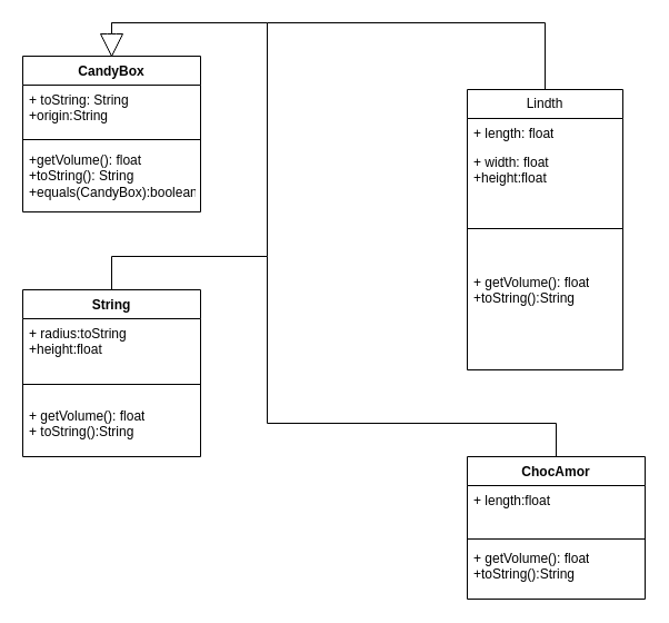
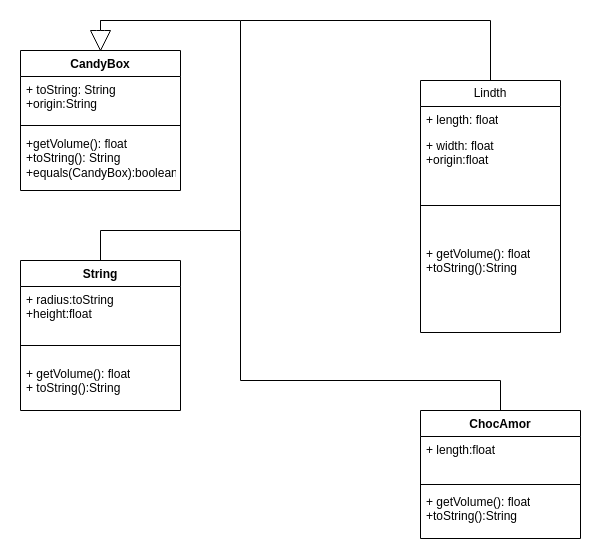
  <mxCell id="0" />
  <mxCell id="1" parent="0" />
  <mxCell id="2" value="CandyBox" style="swimlane;fontStyle=1;align=center;verticalAlign=top;childLayout=stackLayout;horizontal=1;startSize=26;horizontalStack=0;resizeParent=1;resizeParentMax=0;resizeLast=0;collapsible=1;marginBottom=0;whiteSpace=wrap;html=1;" parent="1" vertex="1"><mxGeometry x="20" y="50" width="160" height="140" as="geometry" /></mxCell>
  <mxCell id="3" value="+ toString: String&lt;br&gt;+origin:String" style="text;strokeColor=none;fillColor=none;align=left;verticalAlign=top;spacingLeft=4;spacingRight=4;overflow=hidden;rotatable=0;points=[[0,0.5],[1,0.5]];portConstraint=eastwest;whiteSpace=wrap;html=1;" parent="2" vertex="1"><mxGeometry y="26" width="160" height="44" as="geometry" /></mxCell>
  <mxCell id="4" value="" style="line;strokeWidth=1;fillColor=none;align=left;verticalAlign=middle;spacingTop=-1;spacingLeft=3;spacingRight=3;rotatable=0;labelPosition=right;points=[];portConstraint=eastwest;strokeColor=inherit;" parent="2" vertex="1"><mxGeometry y="70" width="160" height="10" as="geometry" /></mxCell>
  <mxCell id="5" value="+getVolume(): float&lt;br&gt;+toString(): String&lt;br&gt;+equals(CandyBox):boolean" style="text;strokeColor=none;fillColor=none;align=left;verticalAlign=top;spacingLeft=4;spacingRight=4;overflow=hidden;rotatable=0;points=[[0,0.5],[1,0.5]];portConstraint=eastwest;whiteSpace=wrap;html=1;" parent="2" vertex="1"><mxGeometry y="80" width="160" height="60" as="geometry" /></mxCell>
  <mxCell id="6" value="Lindth" style="swimlane;fontStyle=0;childLayout=stackLayout;horizontal=1;startSize=26;fillColor=none;horizontalStack=0;resizeParent=1;resizeParentMax=0;resizeLast=0;collapsible=1;marginBottom=0;whiteSpace=wrap;html=1;" parent="1" vertex="1"><mxGeometry x="420" y="80" width="140" height="252" as="geometry" /></mxCell>
  <mxCell id="7" value="+ length: float" style="text;strokeColor=none;fillColor=none;align=left;verticalAlign=top;spacingLeft=4;spacingRight=4;overflow=hidden;rotatable=0;points=[[0,0.5],[1,0.5]];portConstraint=eastwest;whiteSpace=wrap;html=1;" parent="6" vertex="1"><mxGeometry y="26" width="140" height="26" as="geometry" /></mxCell>
- <mxCell id="8" value="+ width: float&lt;br&gt;+height:float" style="text;strokeColor=none;fillColor=none;align=left;verticalAlign=top;spacingLeft=4;spacingRight=4;overflow=hidden;rotatable=0;points=[[0,0.5],[1,0.5]];portConstraint=eastwest;whiteSpace=wrap;html=1;" parent="6" vertex="1"><mxGeometry y="52" width="140" height="38" as="geometry" /></mxCell>
+ <mxCell id="8" value="+ width: float&lt;br&gt;+origin:float" style="text;strokeColor=none;fillColor=none;align=left;verticalAlign=top;spacingLeft=4;spacingRight=4;overflow=hidden;rotatable=0;points=[[0,0.5],[1,0.5]];portConstraint=eastwest;whiteSpace=wrap;html=1;" parent="6" vertex="1"><mxGeometry y="52" width="140" height="38" as="geometry" /></mxCell>
  <mxCell id="9" value="" style="line;strokeWidth=1;fillColor=none;align=left;verticalAlign=middle;spacingTop=-1;spacingLeft=3;spacingRight=3;rotatable=0;labelPosition=right;points=[];portConstraint=eastwest;strokeColor=inherit;" parent="6" vertex="1"><mxGeometry y="90" width="140" height="70" as="geometry" /></mxCell>
  <mxCell id="10" value="+ getVolume(): float&lt;br&gt;+toString():String" style="text;strokeColor=none;fillColor=none;align=left;verticalAlign=top;spacingLeft=4;spacingRight=4;overflow=hidden;rotatable=0;points=[[0,0.5],[1,0.5]];portConstraint=eastwest;whiteSpace=wrap;html=1;" parent="6" vertex="1"><mxGeometry y="160" width="140" height="92" as="geometry" /></mxCell>
  <mxCell id="11" value="String" style="swimlane;fontStyle=1;align=center;verticalAlign=top;childLayout=stackLayout;horizontal=1;startSize=26;horizontalStack=0;resizeParent=1;resizeParentMax=0;resizeLast=0;collapsible=1;marginBottom=0;whiteSpace=wrap;html=1;" parent="1" vertex="1"><mxGeometry x="20" y="260" width="160" height="150" as="geometry" /></mxCell>
  <mxCell id="12" value="+ radius:toString&lt;br&gt;+height:float&amp;nbsp;" style="text;strokeColor=none;fillColor=none;align=left;verticalAlign=top;spacingLeft=4;spacingRight=4;overflow=hidden;rotatable=0;points=[[0,0.5],[1,0.5]];portConstraint=eastwest;whiteSpace=wrap;html=1;" parent="11" vertex="1"><mxGeometry y="26" width="160" height="44" as="geometry" /></mxCell>
  <mxCell id="13" value="" style="line;strokeWidth=1;fillColor=none;align=left;verticalAlign=middle;spacingTop=-1;spacingLeft=3;spacingRight=3;rotatable=0;labelPosition=right;points=[];portConstraint=eastwest;strokeColor=inherit;" parent="11" vertex="1"><mxGeometry y="70" width="160" height="30" as="geometry" /></mxCell>
  <mxCell id="14" value="+ getVolume(): float&lt;br&gt;+ toString():String" style="text;strokeColor=none;fillColor=none;align=left;verticalAlign=top;spacingLeft=4;spacingRight=4;overflow=hidden;rotatable=0;points=[[0,0.5],[1,0.5]];portConstraint=eastwest;whiteSpace=wrap;html=1;" parent="11" vertex="1"><mxGeometry y="100" width="160" height="50" as="geometry" /></mxCell>
  <mxCell id="15" value="ChocAmor" style="swimlane;fontStyle=1;align=center;verticalAlign=top;childLayout=stackLayout;horizontal=1;startSize=26;horizontalStack=0;resizeParent=1;resizeParentMax=0;resizeLast=0;collapsible=1;marginBottom=0;whiteSpace=wrap;html=1;" parent="1" vertex="1"><mxGeometry x="420" y="410" width="160" height="128" as="geometry" /></mxCell>
  <mxCell id="16" value="+ length:float" style="text;strokeColor=none;fillColor=none;align=left;verticalAlign=top;spacingLeft=4;spacingRight=4;overflow=hidden;rotatable=0;points=[[0,0.5],[1,0.5]];portConstraint=eastwest;whiteSpace=wrap;html=1;" parent="15" vertex="1"><mxGeometry y="26" width="160" height="44" as="geometry" /></mxCell>
  <mxCell id="17" value="" style="line;strokeWidth=1;fillColor=none;align=left;verticalAlign=middle;spacingTop=-1;spacingLeft=3;spacingRight=3;rotatable=0;labelPosition=right;points=[];portConstraint=eastwest;strokeColor=inherit;" parent="15" vertex="1"><mxGeometry y="70" width="160" height="8" as="geometry" /></mxCell>
  <mxCell id="18" value="+ getVolume(): float&lt;br&gt;+toString():String" style="text;strokeColor=none;fillColor=none;align=left;verticalAlign=top;spacingLeft=4;spacingRight=4;overflow=hidden;rotatable=0;points=[[0,0.5],[1,0.5]];portConstraint=eastwest;whiteSpace=wrap;html=1;" parent="15" vertex="1"><mxGeometry y="78" width="160" height="50" as="geometry" /></mxCell>
  <mxCell id="19" value="" style="endArrow=none;html=1;rounded=0;entryX=0.5;entryY=0;entryDx=0;entryDy=0;" edge="1" parent="1" source="23" target="2"><mxGeometry width="50" height="50" relative="1" as="geometry"><mxPoint x="100" y="260" as="sourcePoint" /><mxPoint x="40" y="20" as="targetPoint" /><Array as="points"><mxPoint x="100" y="20" /></Array></mxGeometry></mxCell>
  <mxCell id="20" value="" style="endArrow=none;html=1;rounded=0;" edge="1" parent="1"><mxGeometry width="50" height="50" relative="1" as="geometry"><mxPoint x="490" y="80" as="sourcePoint" /><mxPoint x="240" y="20" as="targetPoint" /><Array as="points"><mxPoint x="490" y="20" /></Array></mxGeometry></mxCell>
  <mxCell id="21" value="" style="endArrow=none;html=1;rounded=0;" edge="1" parent="1"><mxGeometry width="50" height="50" relative="1" as="geometry"><mxPoint x="500" y="410" as="sourcePoint" /><mxPoint x="240" y="230" as="targetPoint" /><Array as="points"><mxPoint x="500" y="380" /><mxPoint x="240" y="380" /></Array></mxGeometry></mxCell>
  <mxCell id="22" value="" style="endArrow=none;html=1;rounded=0;" edge="1" parent="1"><mxGeometry width="50" height="50" relative="1" as="geometry"><mxPoint x="100" y="260" as="sourcePoint" /><mxPoint x="100" y="20" as="targetPoint" /><Array as="points"><mxPoint x="100" y="230" /><mxPoint x="240" y="230" /><mxPoint x="240" y="20" /></Array></mxGeometry></mxCell>
  <mxCell id="23" value="" style="html=1;shadow=0;dashed=0;align=center;verticalAlign=middle;shape=mxgraph.arrows2.arrow;dy=0.6;dx=40;direction=south;notch=0;" vertex="1" parent="1"><mxGeometry x="90" y="30" width="20" height="20" as="geometry" /></mxCell>
